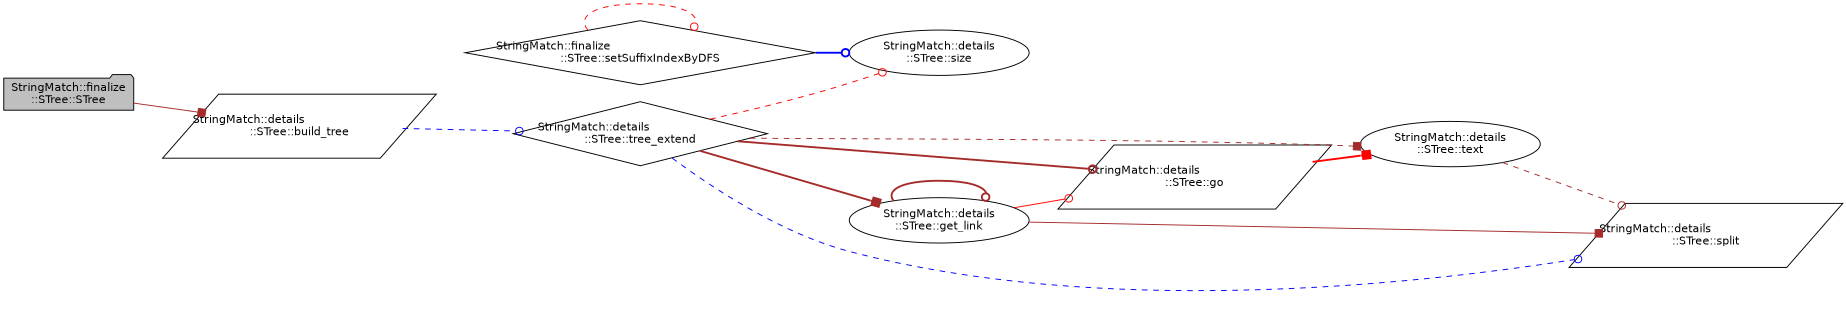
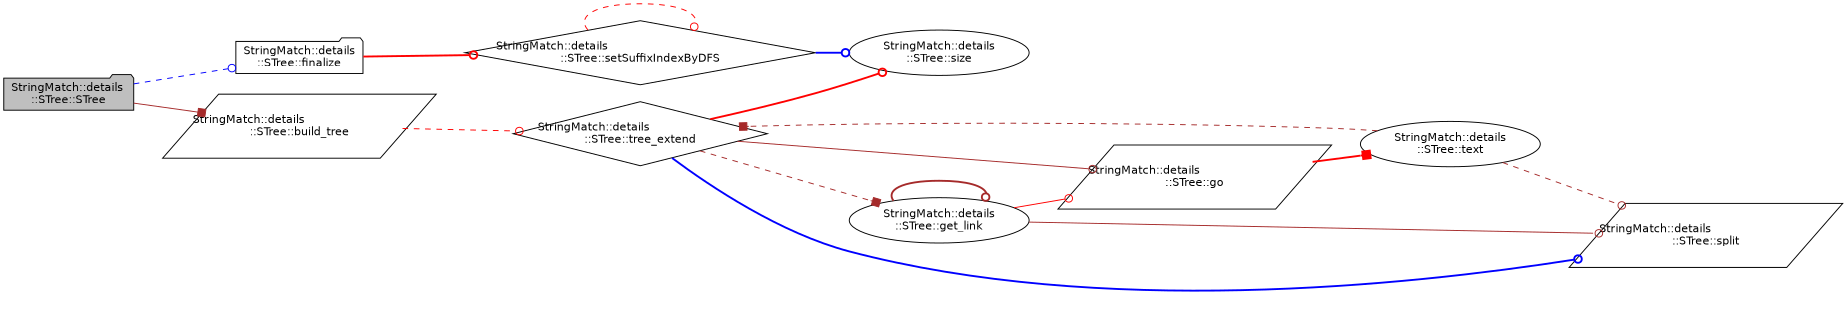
  digraph {
    rankdir=LR
    node [color=black fillcolor=white fontname=Helvetica fontsize=12 shape=parallelogram style=filled]
    edge [arrowhead=odot color=brown fontname=Helvetica fontsize=12 labelfontname=Helvetica labelfontsize=12 style=dashed]
-   n1 [fillcolor=grey75 fontcolor=black height=0.2 label="StringMatch::finalize\l::STree::STree" shape=folder width=0.4]
+   n1 [fillcolor=grey75 fontcolor=black height=0.2 label="StringMatch::details\l::STree::STree" shape=folder width=0.4]
    n2 [height=0.2 label="StringMatch::details\l::STree::build_tree" width=0.4]
+   n3 [height=0.2 label="StringMatch::details\l::STree::finalize" shape=folder width=0.4]
    n4 [height=0.2 label="StringMatch::details\l::STree::tree_extend" shape=diamond width=0.4]
-   n5 [height=0.2 label="StringMatch::finalize\l::STree::setSuffixIndexByDFS" shape=diamond width=0.4]
+   n5 [height=0.2 label="StringMatch::details\l::STree::setSuffixIndexByDFS" shape=diamond width=0.4]
    n6 [height=0.2 label="StringMatch::details\l::STree::size" shape=ellipse width=0.4]
    n7 [height=0.2 label="StringMatch::details\l::STree::get_link" shape=ellipse width=0.4]
    n8 [height=0.2 label="StringMatch::details\l::STree::go" width=0.4]
    n9 [height=0.2 label="StringMatch::details\l::STree::text" shape=ellipse width=0.4]
    n10 [height=0.2 label="StringMatch::details\l::STree::split" width=0.4]
    n1 -> n2 [arrowhead=box style=solid]
-   n2 -> n4 [color=blue]
-   n4 -> n6 [color=red]
-   n4 -> n7 [arrowhead=box style=bold]
-   n4 -> n8 [style=bold]
-   n4 -> n9 [arrowhead=box]
-   n4 -> n10 [color=blue]
+   n1 -> n3 [color=blue]
+   n2 -> n4 [color=red]
+   n3 -> n5 [color=red style=bold]
+   n4 -> n6 [color=red style=bold]
+   n4 -> n7 [arrowhead=box]
+   n4 -> n8 [style=solid]
+   n9 -> n4 [arrowhead=box]
+   n4 -> n10 [color=blue style=bold]
    n5 -> n5 [color=red]
    n5 -> n6 [color=blue style=bold]
    n7 -> n7 [style=bold]
    n7 -> n8 [color=red style=solid]
-   n7 -> n10 [arrowhead=box style=solid]
+   n7 -> n10 [style=solid]
    n8 -> n9 [arrowhead=box color=red style=bold]
    n9 -> n10
  }
